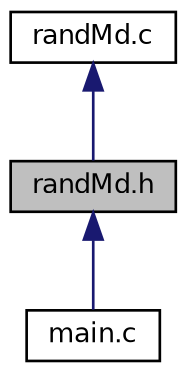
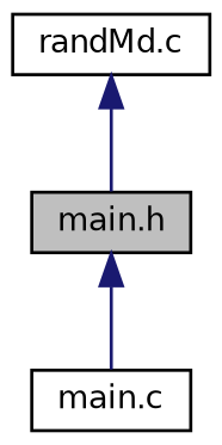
  digraph {
    node [color=black fillcolor=white fontname=Helvetica fontsize=10 shape=record style=filled]
    edge [color=midnightblue dir=back fontname=Helvetica fontsize=10 labelfontname=Helvetica labelfontsize=10 style=solid]
-   n1 [fillcolor=grey75 fontcolor=black height=0.2 label="randMd.h" width=0.4]
+   n1 [fillcolor=grey75 fontcolor=black height=0.2 label="main.h" width=0.4]
    n2 [height=0.2 label="main.c" width=0.4]
    n3 [height=0.2 label="randMd.c" width=0.4]
    n1 -> n2
    n3 -> n1
  }
